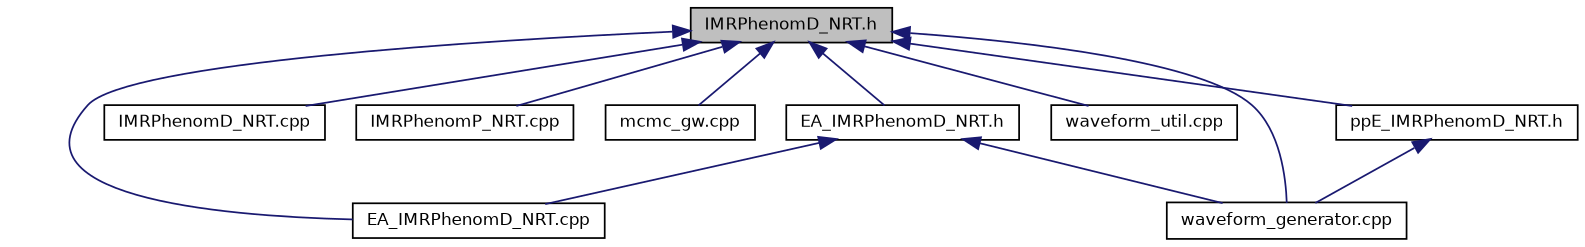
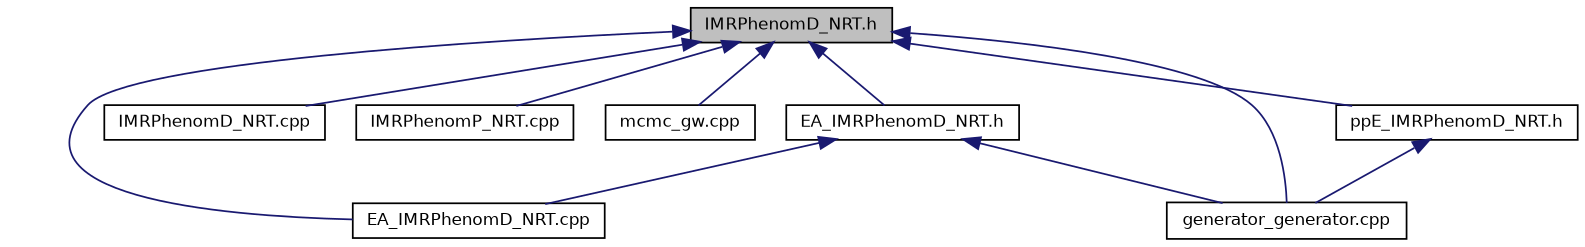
  digraph {
    node [color=black fillcolor=white fontname=Helvetica fontsize=10 shape=record style=filled]
    edge [color=midnightblue dir=back fontname=Helvetica fontsize=10 labelfontname=Helvetica labelfontsize=10 style=solid]
    n1 [fillcolor=grey75 fontcolor=black height=0.2 label="IMRPhenomD_NRT.h" width=0.4]
    n2 [height=0.2 label="EA_IMRPhenomD_NRT.cpp" width=0.4]
    n3 [height=0.2 label="IMRPhenomD_NRT.cpp" width=0.4]
    n4 [height=0.2 label="IMRPhenomP_NRT.cpp" width=0.4]
    n5 [height=0.2 label="mcmc_gw.cpp" width=0.4]
-   n6 [height=0.2 label="waveform_generator.cpp" width=0.4]
-   n7 [height=0.2 label="waveform_util.cpp" width=0.4]
+   n6 [height=0.2 label="generator_generator.cpp" width=0.4]
    n8 [height=0.2 label="EA_IMRPhenomD_NRT.h" width=0.4]
    n9 [height=0.2 label="ppE_IMRPhenomD_NRT.h" width=0.4]
    n1 -> n2
    n1 -> n3
    n1 -> n4
    n1 -> n5
    n1 -> n6
-   n1 -> n7
    n1 -> n8
    n1 -> n9
    n8 -> n2
    n8 -> n6
    n9 -> n6
  }
